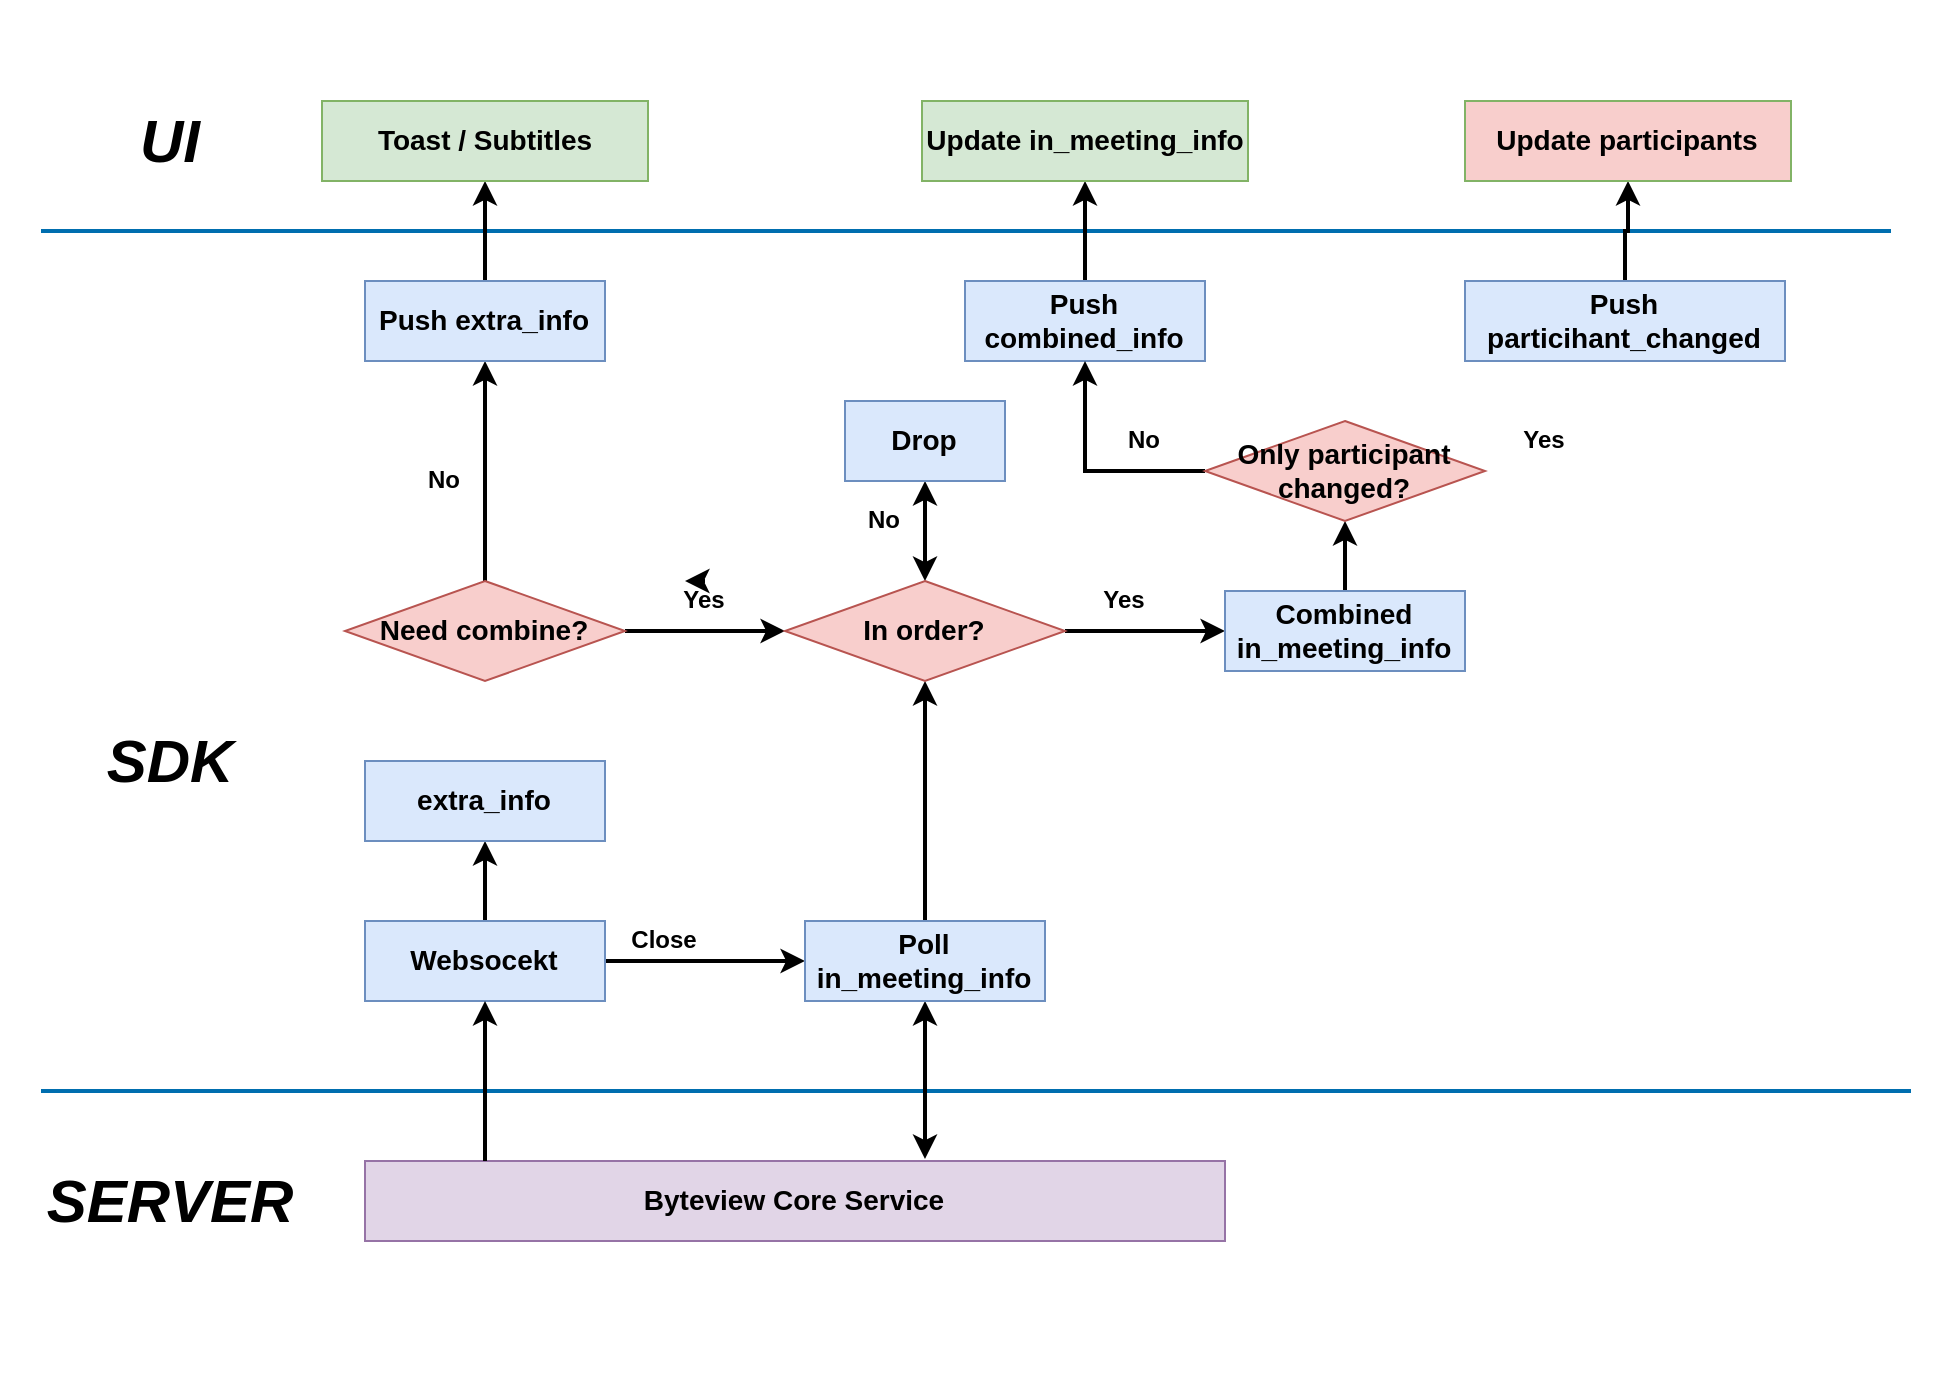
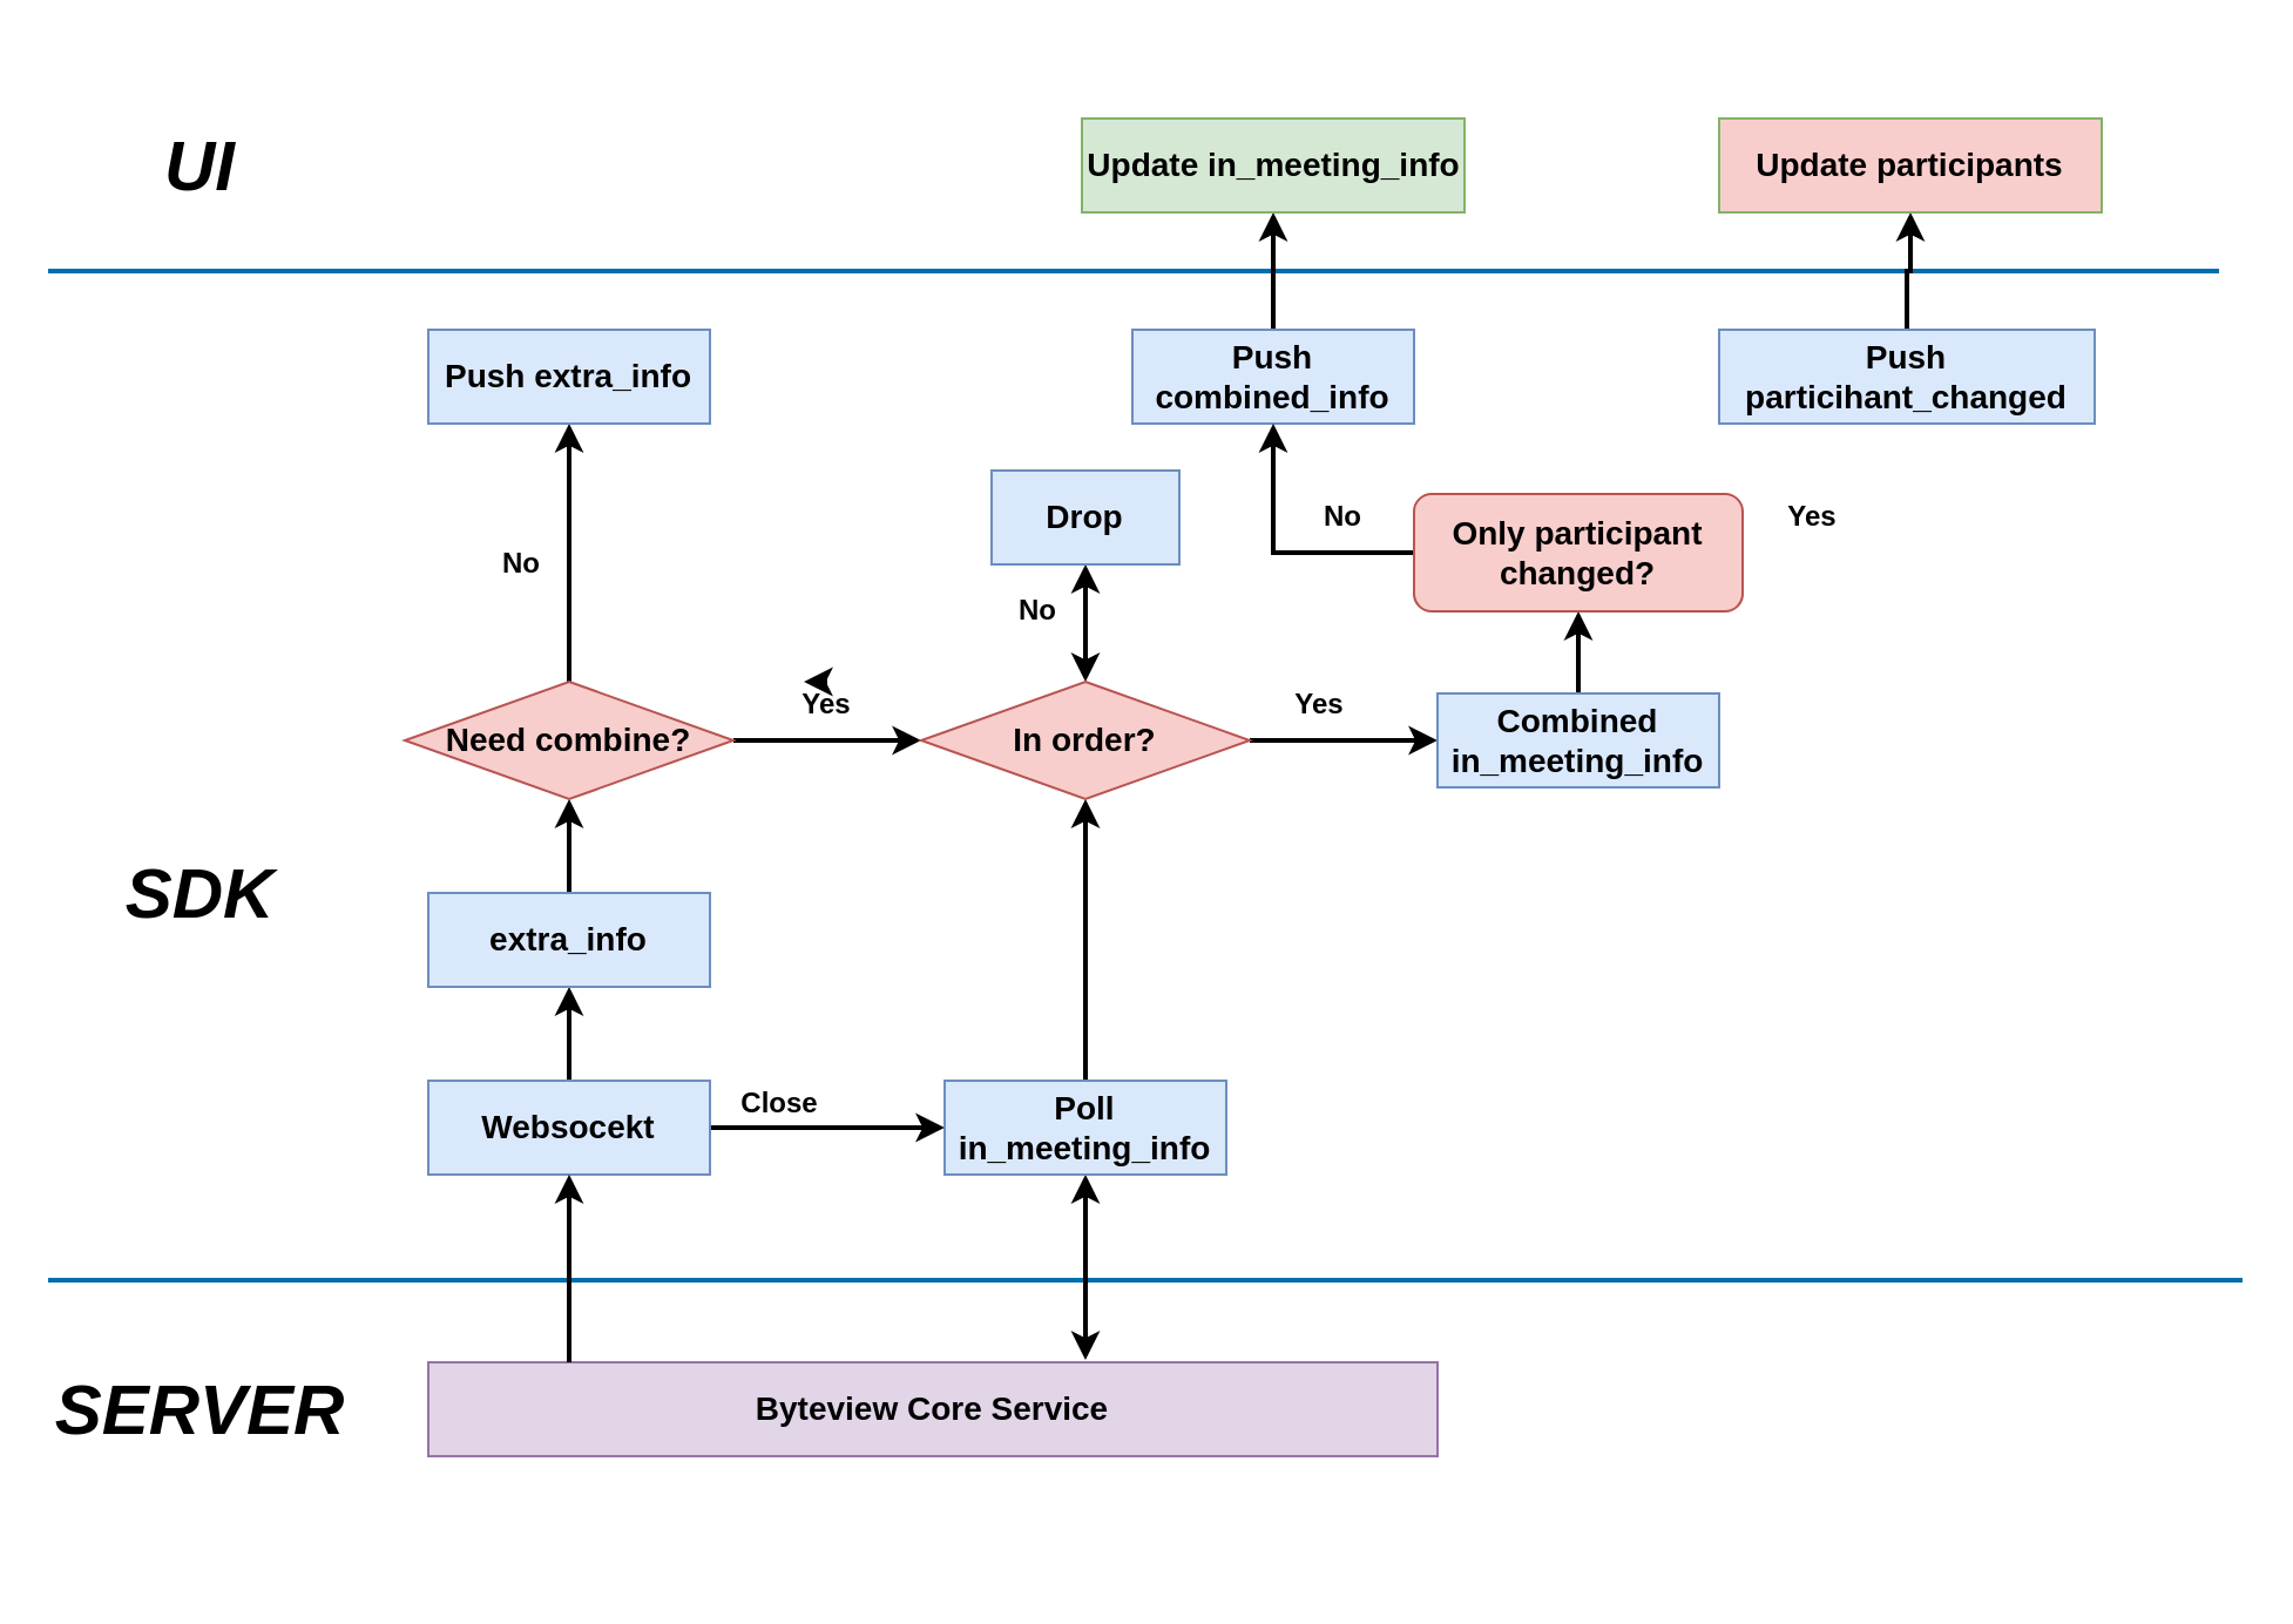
  <mxCell id="0" />
  <mxCell id="1" parent="0" />
  <mxCell id="2" value="" style="rounded=0;whiteSpace=wrap;html=1;strokeColor=none;" parent="1" vertex="1"><mxGeometry x="20" y="20" width="925" height="650" as="geometry" /></mxCell>
  <mxCell id="3" value="" style="line;strokeWidth=2;html=1;perimeter=backbonePerimeter;points=[];outlineConnect=0;fillColor=#1ba1e2;strokeColor=#006EAF;fontColor=#ffffff;" parent="1" vertex="1"><mxGeometry x="20" y="110" width="925" height="10" as="geometry" /></mxCell>
  <mxCell id="4" value="&lt;i&gt;&lt;font style=&quot;font-size: 30px&quot;&gt;UI&lt;/font&gt;&lt;/i&gt;" style="text;html=1;strokeColor=none;fillColor=none;align=center;verticalAlign=middle;whiteSpace=wrap;rounded=0;fontStyle=1" parent="1" vertex="1"><mxGeometry x="65" y="60" width="40" height="20" as="geometry" /></mxCell>
  <mxCell id="5" value="&lt;i&gt;&lt;font style=&quot;font-size: 30px&quot;&gt;SDK&lt;/font&gt;&lt;/i&gt;" style="text;html=1;strokeColor=none;fillColor=none;align=center;verticalAlign=middle;whiteSpace=wrap;rounded=0;fontStyle=1" parent="1" vertex="1"><mxGeometry x="65" y="370" width="40" height="20" as="geometry" /></mxCell>
  <mxCell id="6" value="&lt;i&gt;&lt;font style=&quot;font-size: 30px&quot;&gt;SERVER&lt;/font&gt;&lt;/i&gt;" style="text;html=1;strokeColor=none;fillColor=none;align=center;verticalAlign=middle;whiteSpace=wrap;rounded=0;fontStyle=1" parent="1" vertex="1"><mxGeometry x="65" y="590" width="40" height="20" as="geometry" /></mxCell>
  <mxCell id="7" value="" style="line;strokeWidth=2;html=1;perimeter=backbonePerimeter;points=[];outlineConnect=0;fillColor=#1ba1e2;strokeColor=#006EAF;fontColor=#ffffff;shadow=0;" parent="1" vertex="1"><mxGeometry x="20" y="540" width="935" height="10" as="geometry" /></mxCell>
  <mxCell id="8" value="&lt;font style=&quot;font-size: 14px&quot;&gt;&lt;b&gt;Byteview Core Service&lt;/b&gt;&lt;/font&gt;" style="rounded=0;whiteSpace=wrap;html=1;fillColor=#e1d5e7;strokeColor=#9673a6;" vertex="1" parent="1"><mxGeometry x="182" y="580" width="430" height="40" as="geometry" /></mxCell>
  <mxCell id="9" value="" style="edgeStyle=orthogonalEdgeStyle;rounded=0;orthogonalLoop=1;jettySize=auto;html=1;strokeWidth=2;" edge="1" parent="1" source="11" target="16"><mxGeometry relative="1" as="geometry" /></mxCell>
  <mxCell id="10" value="" style="edgeStyle=orthogonalEdgeStyle;rounded=0;jumpStyle=arc;orthogonalLoop=1;jettySize=auto;html=1;strokeWidth=2;" edge="1" parent="1" source="11" target="14"><mxGeometry relative="1" as="geometry" /></mxCell>
  <mxCell id="11" value="&lt;span style=&quot;font-size: 14px&quot;&gt;&lt;b&gt;Websocekt&lt;/b&gt;&lt;/span&gt;" style="rounded=0;whiteSpace=wrap;html=1;fillColor=#dae8fc;strokeColor=#6c8ebf;" vertex="1" parent="1"><mxGeometry x="182" y="460" width="120" height="40" as="geometry" /></mxCell>
  <mxCell id="12" style="edgeStyle=orthogonalEdgeStyle;rounded=0;jumpStyle=arc;orthogonalLoop=1;jettySize=auto;html=1;exitX=0.5;exitY=1;exitDx=0;exitDy=0;strokeWidth=2;startArrow=classic;startFill=1;" edge="1" parent="1" source="14"><mxGeometry relative="1" as="geometry"><mxPoint x="462" y="579" as="targetPoint" /><Array as="points"><mxPoint x="462" y="579" /></Array></mxGeometry></mxCell>
  <mxCell id="13" style="edgeStyle=orthogonalEdgeStyle;rounded=0;jumpStyle=arc;orthogonalLoop=1;jettySize=auto;html=1;exitX=0.5;exitY=0;exitDx=0;exitDy=0;entryX=0.5;entryY=1;entryDx=0;entryDy=0;startArrow=none;startFill=0;strokeWidth=2;" edge="1" parent="1" source="14" target="22"><mxGeometry relative="1" as="geometry" /></mxCell>
  <mxCell id="14" value="&lt;span style=&quot;font-size: 14px&quot;&gt;&lt;b&gt;Poll in_meeting_info&lt;/b&gt;&lt;/span&gt;" style="rounded=0;whiteSpace=wrap;html=1;fillColor=#dae8fc;strokeColor=#6c8ebf;" vertex="1" parent="1"><mxGeometry x="402" y="460" width="120" height="40" as="geometry" /></mxCell>
+ <mxCell id="15" style="edgeStyle=orthogonalEdgeStyle;rounded=0;jumpStyle=arc;orthogonalLoop=1;jettySize=auto;html=1;exitX=0.5;exitY=0;exitDx=0;exitDy=0;entryX=0.5;entryY=1;entryDx=0;entryDy=0;strokeWidth=2;" edge="1" parent="1" source="16" target="19"><mxGeometry relative="1" as="geometry" /></mxCell>
  <mxCell id="16" value="&lt;span style=&quot;font-size: 14px&quot;&gt;&lt;b&gt;extra_info&lt;/b&gt;&lt;/span&gt;" style="rounded=0;whiteSpace=wrap;html=1;fillColor=#dae8fc;strokeColor=#6c8ebf;" vertex="1" parent="1"><mxGeometry x="182" y="380" width="120" height="40" as="geometry" /></mxCell>
  <mxCell id="17" value="" style="edgeStyle=orthogonalEdgeStyle;rounded=0;jumpStyle=arc;orthogonalLoop=1;jettySize=auto;html=1;strokeWidth=2;" edge="1" parent="1" source="19" target="22"><mxGeometry relative="1" as="geometry" /></mxCell>
  <mxCell id="18" style="edgeStyle=orthogonalEdgeStyle;rounded=0;jumpStyle=arc;orthogonalLoop=1;jettySize=auto;html=1;exitX=0.5;exitY=0;exitDx=0;exitDy=0;entryX=0.5;entryY=1;entryDx=0;entryDy=0;strokeWidth=2;" edge="1" parent="1" source="19" target="26"><mxGeometry relative="1" as="geometry" /></mxCell>
  <mxCell id="19" value="&lt;b&gt;&lt;font style=&quot;font-size: 14px&quot;&gt;Need combine?&lt;/font&gt;&lt;/b&gt;" style="rhombus;whiteSpace=wrap;html=1;shadow=0;fillColor=#f8cecc;strokeColor=#b85450;" vertex="1" parent="1"><mxGeometry x="172" y="290" width="140" height="50" as="geometry" /></mxCell>
  <mxCell id="20" style="edgeStyle=orthogonalEdgeStyle;rounded=0;jumpStyle=arc;orthogonalLoop=1;jettySize=auto;html=1;exitX=1;exitY=0.5;exitDx=0;exitDy=0;entryX=0;entryY=0.5;entryDx=0;entryDy=0;strokeWidth=2;" edge="1" parent="1" source="22" target="28"><mxGeometry relative="1" as="geometry" /></mxCell>
  <mxCell id="21" style="edgeStyle=orthogonalEdgeStyle;rounded=0;jumpStyle=arc;orthogonalLoop=1;jettySize=auto;html=1;exitX=0.5;exitY=0;exitDx=0;exitDy=0;entryX=0.5;entryY=1;entryDx=0;entryDy=0;startArrow=classic;startFill=1;strokeWidth=2;" edge="1" parent="1" source="22" target="31"><mxGeometry relative="1" as="geometry" /></mxCell>
  <mxCell id="22" value="&lt;span style=&quot;font-size: 14px&quot;&gt;&lt;b&gt;In order?&lt;/b&gt;&lt;/span&gt;" style="rhombus;whiteSpace=wrap;html=1;shadow=0;fillColor=#f8cecc;strokeColor=#b85450;" vertex="1" parent="1"><mxGeometry x="392" y="290" width="140" height="50" as="geometry" /></mxCell>
  <mxCell id="23" value="&lt;b&gt;No&lt;/b&gt;" style="text;html=1;strokeColor=none;fillColor=none;align=center;verticalAlign=middle;whiteSpace=wrap;rounded=0;shadow=0;" vertex="1" parent="1"><mxGeometry x="202" y="230" width="40" height="20" as="geometry" /></mxCell>
  <mxCell id="24" value="&lt;b&gt;Yes&lt;/b&gt;" style="text;html=1;strokeColor=none;fillColor=none;align=center;verticalAlign=middle;whiteSpace=wrap;rounded=0;shadow=0;" vertex="1" parent="1"><mxGeometry x="332" y="290" width="40" height="20" as="geometry" /></mxCell>
- <mxCell id="25" style="edgeStyle=orthogonalEdgeStyle;rounded=0;jumpStyle=arc;orthogonalLoop=1;jettySize=auto;html=1;exitX=0.5;exitY=0;exitDx=0;exitDy=0;entryX=0.5;entryY=1;entryDx=0;entryDy=0;startArrow=none;startFill=0;strokeWidth=2;" edge="1" parent="1" source="26" target="45"><mxGeometry relative="1" as="geometry" /></mxCell>
  <mxCell id="26" value="&lt;span style=&quot;font-size: 14px&quot;&gt;&lt;b&gt;Push extra_info&lt;/b&gt;&lt;/span&gt;" style="rounded=0;whiteSpace=wrap;html=1;fillColor=#dae8fc;strokeColor=#6c8ebf;" vertex="1" parent="1"><mxGeometry x="182" y="140" width="120" height="40" as="geometry" /></mxCell>
  <mxCell id="27" style="edgeStyle=orthogonalEdgeStyle;rounded=0;jumpStyle=arc;orthogonalLoop=1;jettySize=auto;html=1;exitX=0.5;exitY=0;exitDx=0;exitDy=0;entryX=0.5;entryY=1;entryDx=0;entryDy=0;strokeWidth=2;" edge="1" parent="1" source="28" target="33"><mxGeometry relative="1" as="geometry" /></mxCell>
  <mxCell id="28" value="&lt;span style=&quot;font-size: 14px&quot;&gt;&lt;b&gt;Combined in_meeting_info&lt;/b&gt;&lt;/span&gt;" style="rounded=0;whiteSpace=wrap;html=1;fillColor=#dae8fc;strokeColor=#6c8ebf;" vertex="1" parent="1"><mxGeometry x="612" y="295" width="120" height="40" as="geometry" /></mxCell>
  <mxCell id="29" value="" style="edgeStyle=orthogonalEdgeStyle;rounded=0;jumpStyle=arc;orthogonalLoop=1;jettySize=auto;html=1;startArrow=none;startFill=0;strokeWidth=2;" edge="1" parent="1" source="30"><mxGeometry relative="1" as="geometry"><mxPoint x="542" y="90" as="targetPoint" /></mxGeometry></mxCell>
  <mxCell id="30" value="&lt;span style=&quot;font-size: 14px&quot;&gt;&lt;b&gt;Push combined_info&lt;/b&gt;&lt;/span&gt;" style="rounded=0;whiteSpace=wrap;html=1;fillColor=#dae8fc;strokeColor=#6c8ebf;" vertex="1" parent="1"><mxGeometry x="482" y="140" width="120" height="40" as="geometry" /></mxCell>
  <mxCell id="31" value="&lt;span style=&quot;font-size: 14px&quot;&gt;&lt;b&gt;Drop&lt;/b&gt;&lt;/span&gt;" style="rounded=0;whiteSpace=wrap;html=1;fillColor=#dae8fc;strokeColor=#6c8ebf;" vertex="1" parent="1"><mxGeometry x="422" y="200" width="80" height="40" as="geometry" /></mxCell>
  <mxCell id="32" style="edgeStyle=orthogonalEdgeStyle;rounded=0;jumpStyle=arc;orthogonalLoop=1;jettySize=auto;html=1;exitX=0;exitY=0.5;exitDx=0;exitDy=0;entryX=0.5;entryY=1;entryDx=0;entryDy=0;strokeWidth=2;" edge="1" parent="1" source="33" target="30"><mxGeometry relative="1" as="geometry" /></mxCell>
- <mxCell id="33" value="&lt;span style=&quot;font-size: 14px&quot;&gt;&lt;b&gt;Only participant changed?&lt;/b&gt;&lt;/span&gt;" style="rhombus;whiteSpace=wrap;html=1;shadow=0;fillColor=#f8cecc;strokeColor=#b85450;" vertex="1" parent="1"><mxGeometry x="602" y="210" width="140" height="50" as="geometry" /></mxCell>
+ <mxCell id="33" value="&lt;span style=&quot;font-size: 14px&quot;&gt;&lt;b&gt;Only participant changed?&lt;/b&gt;&lt;/span&gt;" style="whiteSpace=wrap;html=1;shadow=0;fillColor=#f8cecc;strokeColor=#b85450;rounded=1;" vertex="1" parent="1"><mxGeometry x="602" y="210" width="140" height="50" as="geometry" /></mxCell>
  <mxCell id="34" value="" style="edgeStyle=orthogonalEdgeStyle;rounded=0;jumpStyle=arc;orthogonalLoop=1;jettySize=auto;html=1;startArrow=none;startFill=0;strokeWidth=2;" edge="1" parent="1" source="35" target="36"><mxGeometry relative="1" as="geometry" /></mxCell>
  <mxCell id="35" value="&lt;span style=&quot;font-size: 14px&quot;&gt;&lt;b&gt;Push particihant_changed&lt;/b&gt;&lt;/span&gt;" style="rounded=0;whiteSpace=wrap;html=1;fillColor=#dae8fc;strokeColor=#6c8ebf;" vertex="1" parent="1"><mxGeometry x="732" y="140" width="160" height="40" as="geometry" /></mxCell>
  <mxCell id="36" value="&lt;span style=&quot;font-size: 14px&quot;&gt;&lt;b&gt;Update participants&lt;/b&gt;&lt;/span&gt;" style="rounded=0;whiteSpace=wrap;html=1;fillColor=#f8cecc;strokeColor=#82b366;" vertex="1" parent="1"><mxGeometry x="732" y="50" width="163" height="40" as="geometry" /></mxCell>
  <mxCell id="37" value="&lt;b&gt;Yes&lt;/b&gt;" style="text;html=1;strokeColor=none;fillColor=none;align=center;verticalAlign=middle;whiteSpace=wrap;rounded=0;shadow=0;" vertex="1" parent="1"><mxGeometry x="542" y="290" width="40" height="20" as="geometry" /></mxCell>
  <mxCell id="38" value="&lt;b&gt;No&lt;/b&gt;" style="text;html=1;strokeColor=none;fillColor=none;align=center;verticalAlign=middle;whiteSpace=wrap;rounded=0;shadow=0;" vertex="1" parent="1"><mxGeometry x="552" y="210" width="40" height="20" as="geometry" /></mxCell>
  <mxCell id="39" value="&lt;b&gt;Yes&lt;/b&gt;" style="text;html=1;strokeColor=none;fillColor=none;align=center;verticalAlign=middle;whiteSpace=wrap;rounded=0;shadow=0;" vertex="1" parent="1"><mxGeometry x="752" y="210" width="40" height="20" as="geometry" /></mxCell>
  <mxCell id="40" value="&lt;b&gt;Close&lt;/b&gt;" style="text;html=1;strokeColor=none;fillColor=none;align=center;verticalAlign=middle;whiteSpace=wrap;rounded=0;shadow=0;" vertex="1" parent="1"><mxGeometry x="312" y="460" width="40" height="20" as="geometry" /></mxCell>
  <mxCell id="41" value="" style="endArrow=classic;html=1;strokeWidth=2;entryX=0.5;entryY=1;entryDx=0;entryDy=0;" edge="1" parent="1"><mxGeometry width="50" height="50" relative="1" as="geometry"><mxPoint x="242" y="580" as="sourcePoint" /><mxPoint x="242" y="500" as="targetPoint" /></mxGeometry></mxCell>
  <mxCell id="42" value="&lt;b&gt;No&lt;/b&gt;" style="text;html=1;strokeColor=none;fillColor=none;align=center;verticalAlign=middle;whiteSpace=wrap;rounded=0;shadow=0;" vertex="1" parent="1"><mxGeometry x="422" y="250" width="40" height="20" as="geometry" /></mxCell>
  <mxCell id="43" style="edgeStyle=orthogonalEdgeStyle;rounded=0;jumpStyle=arc;orthogonalLoop=1;jettySize=auto;html=1;exitX=0.5;exitY=0;exitDx=0;exitDy=0;entryX=0.25;entryY=0;entryDx=0;entryDy=0;startArrow=none;startFill=0;strokeWidth=2;" edge="1" parent="1" source="24" target="24"><mxGeometry relative="1" as="geometry" /></mxCell>
  <mxCell id="44" value="&lt;span style=&quot;font-size: 14px&quot;&gt;&lt;b&gt;Update in_meeting_info&lt;/b&gt;&lt;/span&gt;" style="rounded=0;whiteSpace=wrap;html=1;fillColor=#d5e8d4;strokeColor=#82b366;" vertex="1" parent="1"><mxGeometry x="460.5" y="50" width="163" height="40" as="geometry" /></mxCell>
- <mxCell id="45" value="&lt;span style=&quot;font-size: 14px&quot;&gt;&lt;b&gt;Toast / Subtitles&lt;/b&gt;&lt;/span&gt;" style="rounded=0;whiteSpace=wrap;html=1;fillColor=#d5e8d4;strokeColor=#82b366;" vertex="1" parent="1"><mxGeometry x="160.5" y="50" width="163" height="40" as="geometry" /></mxCell>
